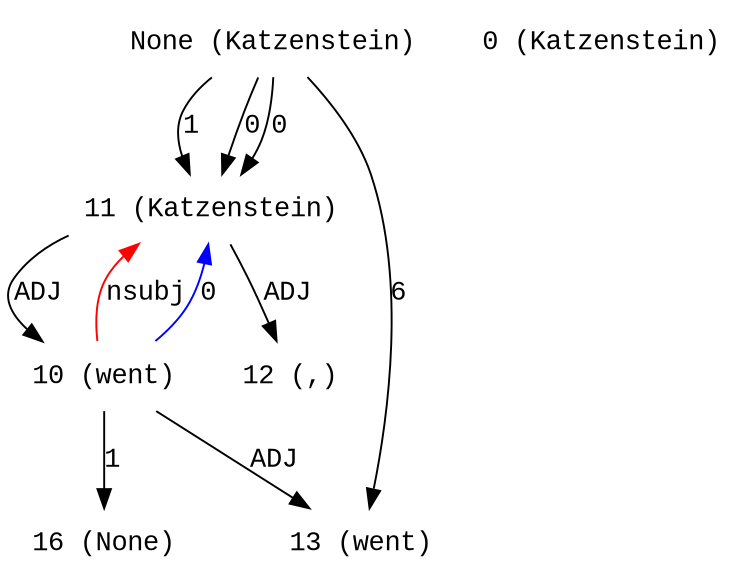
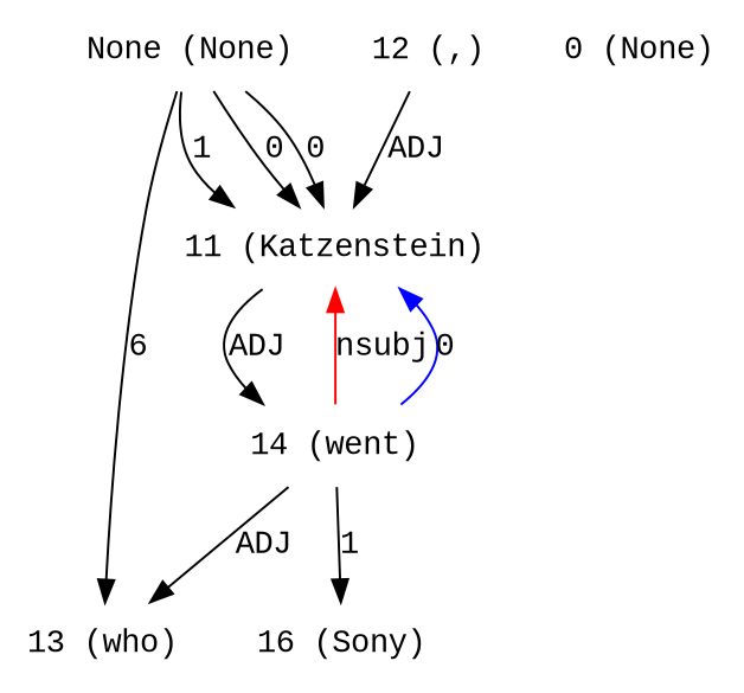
  digraph {
    fontname="Liberation Mono"
    node [fontname="Liberation Mono" shape=plaintext]
    edge [dir=forward fontname="Liberation Mono"]
-   n1 [label="None (Katzenstein)"]
+   n1 [label="None (None)"]
    n2 [label="11 (Katzenstein)"]
-   n3 [label="13 (went)"]
+   n3 [label="13 (who)"]
    n4 [label="12 (,)"]
-   n5 [label="10 (went)"]
-   n6 [label="16 (None)"]
-   n7 [label="0 (Katzenstein)"]
+   n5 [label="14 (went)"]
+   n6 [label="16 (Sony)"]
+   n7 [label="0 (None)"]
    n1 -> n2 [label=1]
    n1 -> n2 [label=0]
    n1 -> n2 [label=0]
    n1 -> n3 [label=6]
-   n2 -> n4 [label=ADJ]
+   n4 -> n2 [label=ADJ]
    n2 -> n5 [label=ADJ]
    n5 -> n2 [color=red label=nsubj]
    n5 -> n2 [color=blue label=0]
    n5 -> n3 [label=ADJ]
    n5 -> n6 [label=1]
  }
